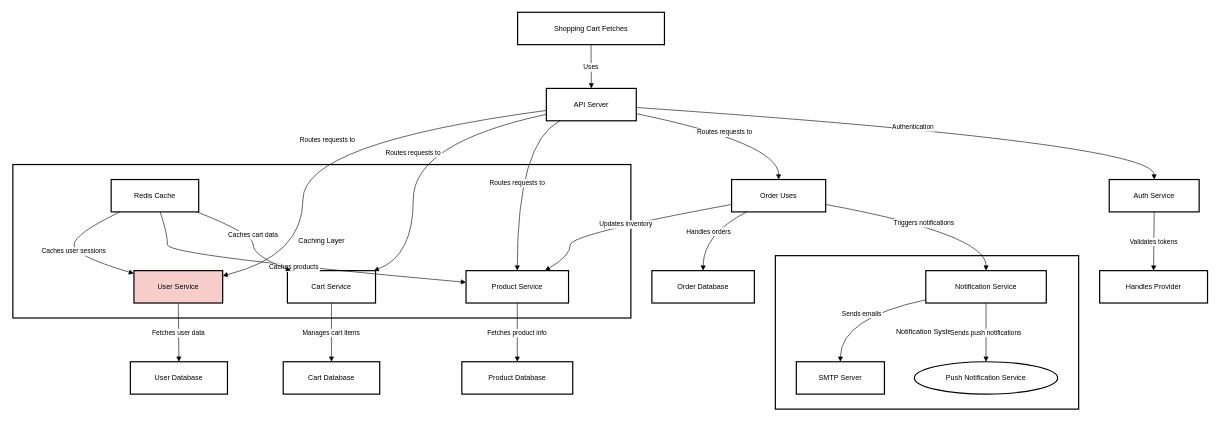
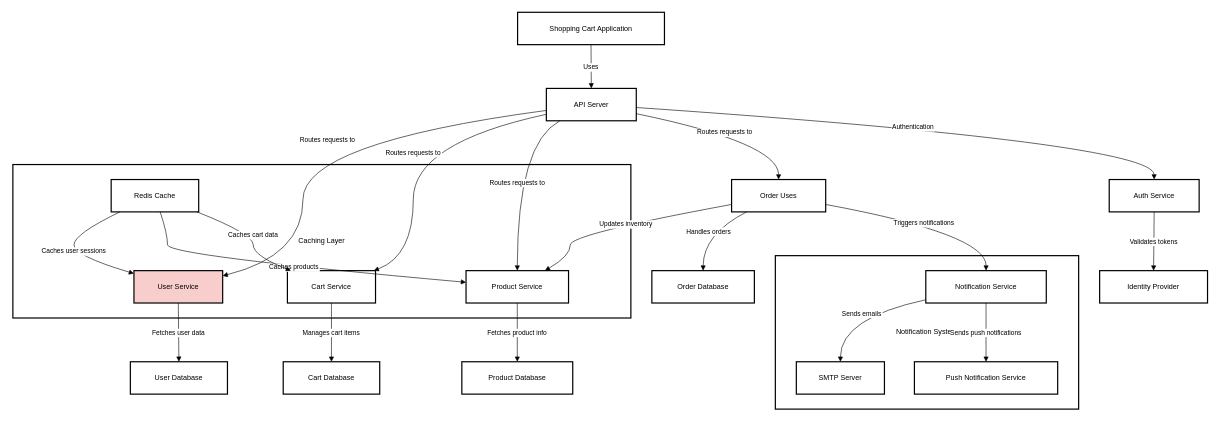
  <mxCell id="0" />
  <mxCell id="1" parent="0" />
  <mxCell id="2" value="Caching Layer" style="whiteSpace=wrap;strokeWidth=2;" vertex="1" parent="1"><mxGeometry x="20" y="274" width="1031" height="256" as="geometry" /></mxCell>
  <mxCell id="3" value="Notification System" style="whiteSpace=wrap;strokeWidth=2;" vertex="1" parent="1"><mxGeometry x="1292" y="426" width="506" height="256" as="geometry" /></mxCell>
- <mxCell id="4" value="Shopping Cart Fetches" style="whiteSpace=wrap;strokeWidth=2;" vertex="1" parent="1"><mxGeometry x="862" y="20" width="245" height="54" as="geometry" /></mxCell>
+ <mxCell id="4" value="Shopping Cart Application" style="whiteSpace=wrap;strokeWidth=2;" vertex="1" parent="1"><mxGeometry x="862" y="20" width="245" height="54" as="geometry" /></mxCell>
  <mxCell id="5" value="API Server" style="whiteSpace=wrap;strokeWidth=2;" vertex="1" parent="1"><mxGeometry x="910" y="147" width="150" height="54" as="geometry" /></mxCell>
  <mxCell id="6" value="User Service" style="whiteSpace=wrap;strokeWidth=2;fillColor=#f8cecc;" vertex="1" parent="1"><mxGeometry x="222" y="451" width="148" height="54" as="geometry" /></mxCell>
  <mxCell id="7" value="Cart Service" style="whiteSpace=wrap;strokeWidth=2;" vertex="1" parent="1"><mxGeometry x="478" y="451" width="147" height="54" as="geometry" /></mxCell>
  <mxCell id="8" value="Product Service" style="whiteSpace=wrap;strokeWidth=2;" vertex="1" parent="1"><mxGeometry x="776" y="451" width="171" height="54" as="geometry" /></mxCell>
  <mxCell id="9" value="Order Uses" style="whiteSpace=wrap;strokeWidth=2;" vertex="1" parent="1"><mxGeometry x="1219" y="299" width="157" height="54" as="geometry" /></mxCell>
  <mxCell id="10" value="User Database" style="whiteSpace=wrap;strokeWidth=2;" vertex="1" parent="1"><mxGeometry x="216" y="603" width="162" height="54" as="geometry" /></mxCell>
  <mxCell id="11" value="Cart Database" style="whiteSpace=wrap;strokeWidth=2;" vertex="1" parent="1"><mxGeometry x="471" y="603" width="161" height="54" as="geometry" /></mxCell>
  <mxCell id="12" value="Product Database" style="whiteSpace=wrap;strokeWidth=2;" vertex="1" parent="1"><mxGeometry x="769" y="603" width="185" height="54" as="geometry" /></mxCell>
  <mxCell id="13" value="Order Database" style="whiteSpace=wrap;strokeWidth=2;" vertex="1" parent="1"><mxGeometry x="1086" y="451" width="171" height="54" as="geometry" /></mxCell>
  <mxCell id="14" value="Auth Service" style="whiteSpace=wrap;strokeWidth=2;" vertex="1" parent="1"><mxGeometry x="1849" y="299" width="150" height="54" as="geometry" /></mxCell>
- <mxCell id="15" value="Handles Provider" style="whiteSpace=wrap;strokeWidth=2;" vertex="1" parent="1"><mxGeometry x="1833" y="451" width="180" height="54" as="geometry" /></mxCell>
+ <mxCell id="15" value="Identity Provider" style="whiteSpace=wrap;strokeWidth=2;" vertex="1" parent="1"><mxGeometry x="1833" y="451" width="180" height="54" as="geometry" /></mxCell>
  <mxCell id="16" value="Notification Service" style="whiteSpace=wrap;strokeWidth=2;" vertex="1" parent="1"><mxGeometry x="1543" y="451" width="201" height="54" as="geometry" /></mxCell>
  <mxCell id="17" value="SMTP Server" style="whiteSpace=wrap;strokeWidth=2;" vertex="1" parent="1"><mxGeometry x="1327" y="603" width="147" height="54" as="geometry" /></mxCell>
- <mxCell id="18" value="Push Notification Service" style="ellipse;whiteSpace=wrap;strokeWidth=2;" vertex="1" parent="1"><mxGeometry x="1524" y="603" width="239" height="54" as="geometry" /></mxCell>
+ <mxCell id="18" value="Push Notification Service" style="whiteSpace=wrap;strokeWidth=2;" vertex="1" parent="1"><mxGeometry x="1524" y="603" width="239" height="54" as="geometry" /></mxCell>
  <mxCell id="19" value="Redis Cache" style="whiteSpace=wrap;strokeWidth=2;" vertex="1" parent="1"><mxGeometry x="184" y="299" width="146" height="54" as="geometry" /></mxCell>
  <mxCell id="20" value="Uses" style="curved=1;startArrow=none;endArrow=block;exitX=0.5;exitY=1;entryX=0.5;entryY=0;" edge="1" parent="1" source="4" target="5"><mxGeometry relative="1" as="geometry"><Array as="points" /></mxGeometry></mxCell>
  <mxCell id="21" value="Routes requests to" style="curved=1;startArrow=none;endArrow=block;exitX=0;exitY=0.68;entryX=1;entryY=0.16;" edge="1" parent="1" source="5" target="6"><mxGeometry relative="1" as="geometry"><Array as="points"><mxPoint x="504" y="238" /><mxPoint x="504" y="426" /></Array></mxGeometry></mxCell>
  <mxCell id="22" value="Routes requests to" style="curved=1;startArrow=none;endArrow=block;exitX=0;exitY=0.8;entryX=0.98;entryY=0;" edge="1" parent="1" source="5" target="7"><mxGeometry relative="1" as="geometry"><Array as="points"><mxPoint x="688" y="238" /><mxPoint x="688" y="426" /></Array></mxGeometry></mxCell>
  <mxCell id="23" value="Routes requests to" style="curved=1;startArrow=none;endArrow=block;exitX=0.15;exitY=1;entryX=0.5;entryY=0;" edge="1" parent="1" source="5" target="8"><mxGeometry relative="1" as="geometry"><Array as="points"><mxPoint x="862" y="238" /></Array></mxGeometry></mxCell>
  <mxCell id="24" value="Routes requests to" style="curved=1;startArrow=none;endArrow=block;exitX=1;exitY=0.78;entryX=0.5;entryY=0;" edge="1" parent="1" source="5" target="9"><mxGeometry relative="1" as="geometry"><Array as="points"><mxPoint x="1297" y="238" /></Array></mxGeometry></mxCell>
  <mxCell id="25" value="Fetches user data" style="curved=1;startArrow=none;endArrow=block;exitX=0.5;exitY=1;entryX=0.5;entryY=0;" edge="1" parent="1" source="6" target="10"><mxGeometry relative="1" as="geometry"><Array as="points" /></mxGeometry></mxCell>
  <mxCell id="26" value="Manages cart items" style="curved=1;startArrow=none;endArrow=block;exitX=0.5;exitY=1;entryX=0.5;entryY=0;" edge="1" parent="1" source="7" target="11"><mxGeometry relative="1" as="geometry"><Array as="points" /></mxGeometry></mxCell>
  <mxCell id="27" value="Fetches product info" style="curved=1;startArrow=none;endArrow=block;exitX=0.5;exitY=1;entryX=0.5;entryY=0;" edge="1" parent="1" source="8" target="12"><mxGeometry relative="1" as="geometry"><Array as="points" /></mxGeometry></mxCell>
  <mxCell id="28" value="Handles orders" style="curved=1;startArrow=none;endArrow=block;exitX=0.16;exitY=1;entryX=0.5;entryY=0;" edge="1" parent="1" source="9" target="13"><mxGeometry relative="1" as="geometry"><Array as="points"><mxPoint x="1172" y="390" /></Array></mxGeometry></mxCell>
  <mxCell id="29" value="Authentication" style="curved=1;startArrow=none;endArrow=block;exitX=1;exitY=0.59;entryX=0.5;entryY=0;" edge="1" parent="1" source="5" target="14"><mxGeometry relative="1" as="geometry"><Array as="points"><mxPoint x="1923" y="238" /></Array></mxGeometry></mxCell>
  <mxCell id="30" value="Validates tokens" style="curved=1;startArrow=none;endArrow=block;exitX=0.5;exitY=1;entryX=0.5;entryY=0;" edge="1" parent="1" source="14" target="15"><mxGeometry relative="1" as="geometry"><Array as="points" /></mxGeometry></mxCell>
  <mxCell id="31" value="Sends emails" style="curved=1;startArrow=none;endArrow=block;exitX=0;exitY=0.9;entryX=0.5;entryY=0;" edge="1" parent="1" source="16" target="17"><mxGeometry relative="1" as="geometry"><Array as="points"><mxPoint x="1401" y="530" /></Array></mxGeometry></mxCell>
  <mxCell id="32" value="Sends push notifications" style="curved=1;startArrow=none;endArrow=block;exitX=0.5;exitY=1;entryX=0.5;entryY=0;" edge="1" parent="1" source="16" target="18"><mxGeometry relative="1" as="geometry"><Array as="points" /></mxGeometry></mxCell>
  <mxCell id="33" value="Triggers notifications" style="curved=1;startArrow=none;endArrow=block;exitX=1;exitY=0.77;entryX=0.5;entryY=0;" edge="1" parent="1" source="9" target="16"><mxGeometry relative="1" as="geometry"><Array as="points"><mxPoint x="1644" y="390" /></Array></mxGeometry></mxCell>
  <mxCell id="34" value="Updates inventory" style="curved=1;startArrow=none;endArrow=block;exitX=0;exitY=0.77;entryX=0.77;entryY=0;" edge="1" parent="1" source="9" target="8"><mxGeometry relative="1" as="geometry"><Array as="points"><mxPoint x="950" y="390" /><mxPoint x="950" y="426" /></Array></mxGeometry></mxCell>
  <mxCell id="35" value="Caches user sessions" style="curved=1;startArrow=none;endArrow=block;exitX=0.1;exitY=1;entryX=0;entryY=0.09;" edge="1" parent="1" source="19" target="6"><mxGeometry relative="1" as="geometry"><Array as="points"><mxPoint x="122" y="390" /><mxPoint x="122" y="426" /></Array></mxGeometry></mxCell>
  <mxCell id="36" value="Caches products" style="curved=1;startArrow=none;endArrow=block;exitX=0.56;exitY=1;entryX=0;entryY=0.36;" edge="1" parent="1" source="19" target="8"><mxGeometry relative="1" as="geometry"><Array as="points"><mxPoint x="278" y="390" /><mxPoint x="278" y="426" /></Array></mxGeometry></mxCell>
  <mxCell id="37" value="Caches cart data" style="curved=1;startArrow=none;endArrow=block;exitX=0.98;exitY=1;entryX=0.04;entryY=0;" edge="1" parent="1" source="19" target="7"><mxGeometry relative="1" as="geometry"><Array as="points"><mxPoint x="421" y="390" /><mxPoint x="421" y="426" /></Array></mxGeometry></mxCell>
